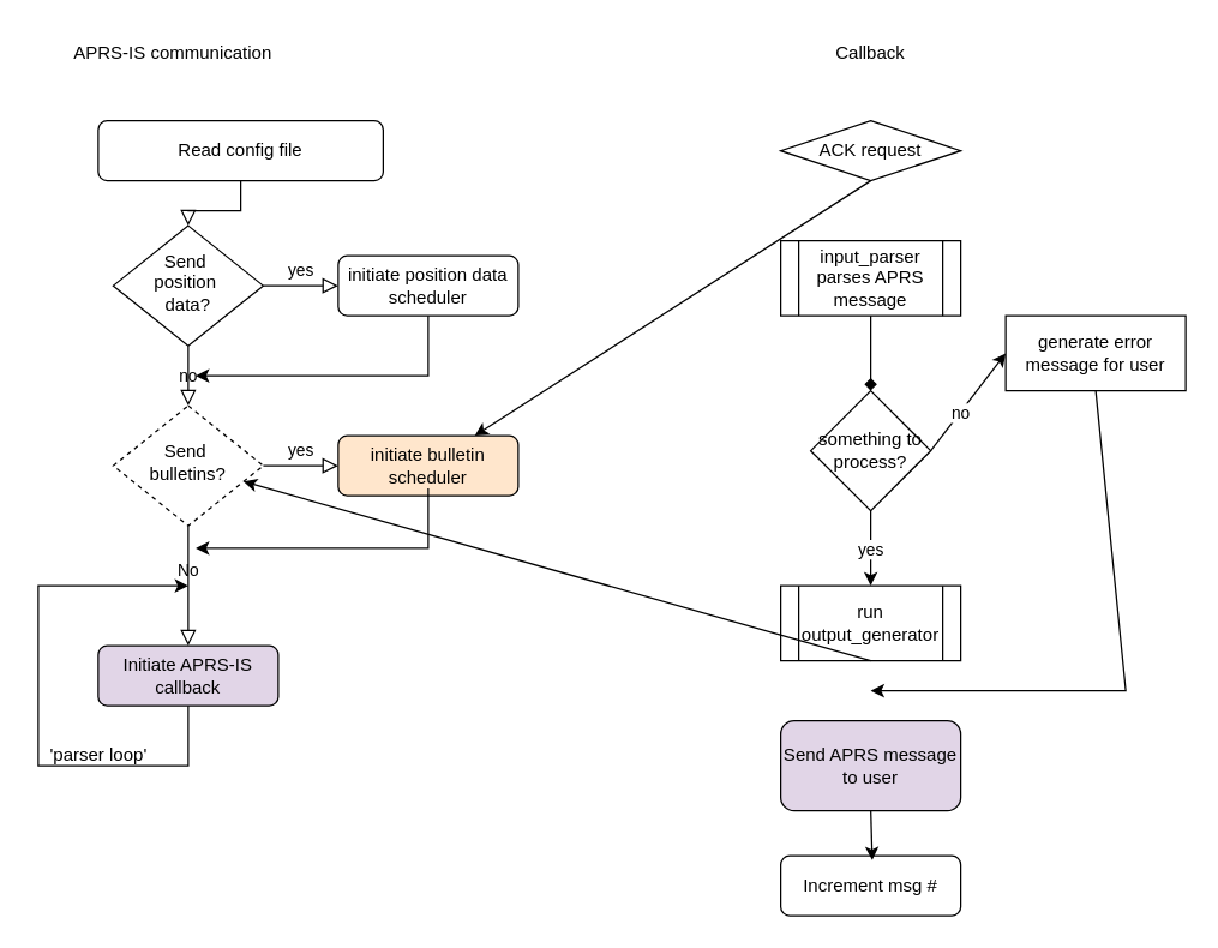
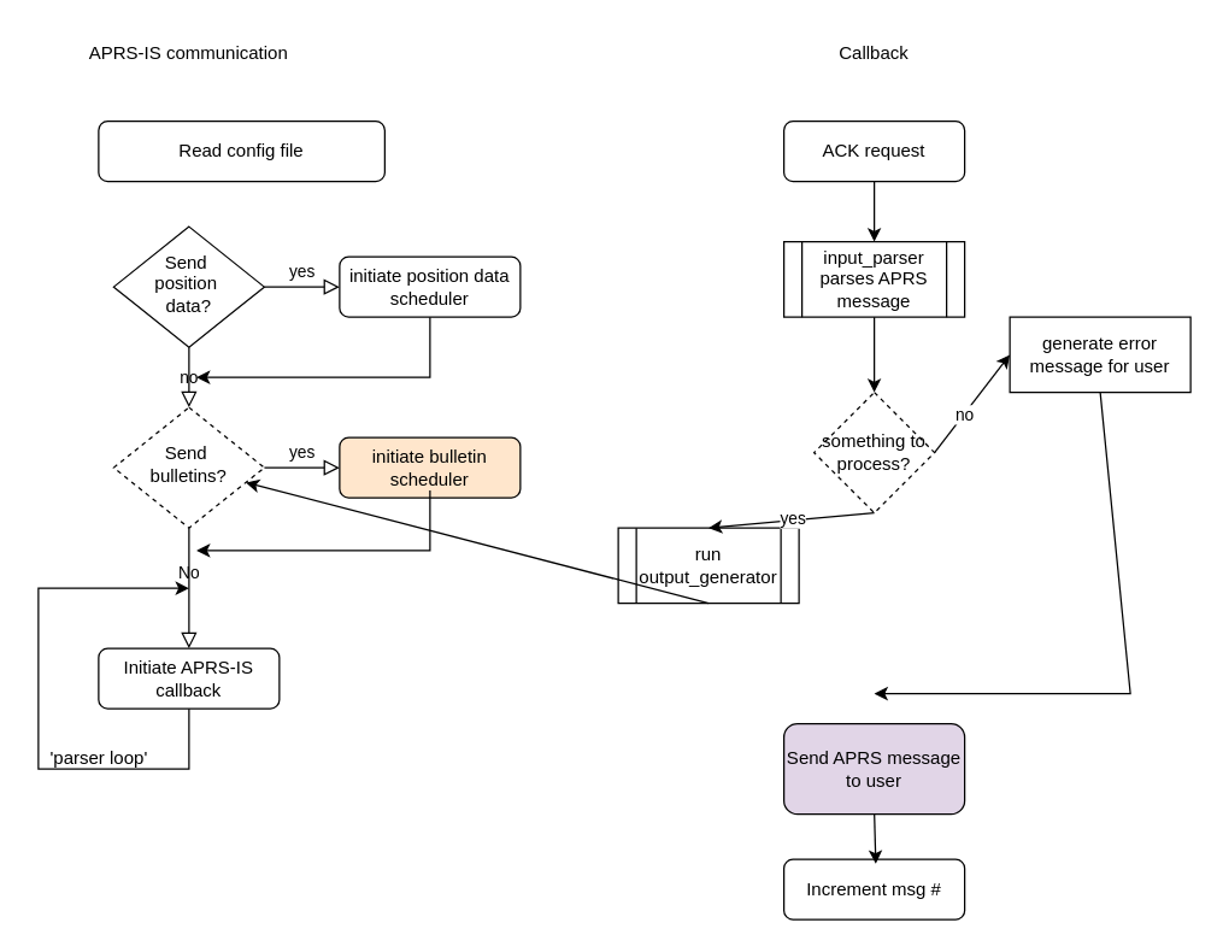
  <mxCell id="0" />
  <mxCell id="1" parent="0" />
- <mxCell id="2" value="" style="rounded=0;html=1;jettySize=auto;orthogonalLoop=1;fontSize=11;endArrow=block;endFill=0;endSize=8;strokeWidth=1;shadow=0;labelBackgroundColor=none;edgeStyle=orthogonalEdgeStyle;" parent="1" source="3" target="6" edge="1"><mxGeometry relative="1" as="geometry" /></mxCell>
  <mxCell id="3" value="Read config file" style="rounded=1;whiteSpace=wrap;html=1;fontSize=12;glass=0;strokeWidth=1;shadow=0;" parent="1" vertex="1"><mxGeometry x="65" y="80" width="190" height="40" as="geometry" /></mxCell>
  <mxCell id="4" value="no" style="rounded=0;html=1;jettySize=auto;orthogonalLoop=1;fontSize=11;endArrow=block;endFill=0;endSize=8;strokeWidth=1;shadow=0;labelBackgroundColor=none;edgeStyle=orthogonalEdgeStyle;" parent="1" source="6" target="10" edge="1"><mxGeometry relative="1" as="geometry"><mxPoint as="offset" /></mxGeometry></mxCell>
  <mxCell id="5" value="yes" style="edgeStyle=orthogonalEdgeStyle;rounded=0;html=1;jettySize=auto;orthogonalLoop=1;fontSize=11;endArrow=block;endFill=0;endSize=8;strokeWidth=1;shadow=0;labelBackgroundColor=none;" parent="1" source="6" target="7" edge="1"><mxGeometry y="10" relative="1" as="geometry"><mxPoint as="offset" /></mxGeometry></mxCell>
  <mxCell id="6" value="Send&amp;nbsp;&lt;div&gt;position&amp;nbsp;&lt;/div&gt;&lt;div&gt;data?&lt;/div&gt;" style="rhombus;whiteSpace=wrap;html=1;shadow=0;fontFamily=Helvetica;fontSize=12;align=center;strokeWidth=1;spacing=6;spacingTop=-4;" parent="1" vertex="1"><mxGeometry x="75" y="150" width="100" height="80" as="geometry" /></mxCell>
  <mxCell id="7" value="initiate position data scheduler" style="rounded=1;whiteSpace=wrap;html=1;fontSize=12;glass=0;strokeWidth=1;shadow=0;" parent="1" vertex="1"><mxGeometry x="225" y="170" width="120" height="40" as="geometry" /></mxCell>
  <mxCell id="8" value="No" style="rounded=0;html=1;jettySize=auto;orthogonalLoop=1;fontSize=11;endArrow=block;endFill=0;endSize=8;strokeWidth=1;shadow=0;labelBackgroundColor=none;edgeStyle=orthogonalEdgeStyle;" parent="1" source="10" target="11" edge="1"><mxGeometry x="-0.25" relative="1" as="geometry"><mxPoint as="offset" /></mxGeometry></mxCell>
  <mxCell id="9" value="yes" style="edgeStyle=orthogonalEdgeStyle;rounded=0;html=1;jettySize=auto;orthogonalLoop=1;fontSize=11;endArrow=block;endFill=0;endSize=8;strokeWidth=1;shadow=0;labelBackgroundColor=none;" parent="1" source="10" target="12" edge="1"><mxGeometry y="10" relative="1" as="geometry"><mxPoint as="offset" /></mxGeometry></mxCell>
  <mxCell id="10" value="Send&amp;nbsp;&lt;div&gt;bulletins?&lt;/div&gt;" style="rhombus;whiteSpace=wrap;html=1;shadow=0;fontFamily=Helvetica;fontSize=12;align=center;strokeWidth=1;spacing=6;spacingTop=-4;dashed=1;" parent="1" vertex="1"><mxGeometry x="75" y="270" width="100" height="80" as="geometry" /></mxCell>
- <mxCell id="11" value="Initiate APRS-IS callback" style="rounded=1;whiteSpace=wrap;html=1;fontSize=12;glass=0;strokeWidth=1;shadow=0;fillColor=#e1d5e7;" parent="1" vertex="1"><mxGeometry x="65" y="430" width="120" height="40" as="geometry" /></mxCell>
+ <mxCell id="11" value="Initiate APRS-IS callback" style="rounded=1;whiteSpace=wrap;html=1;fontSize=12;glass=0;strokeWidth=1;shadow=0;" parent="1" vertex="1"><mxGeometry x="65" y="430" width="120" height="40" as="geometry" /></mxCell>
  <mxCell id="12" value="initiate bulletin&lt;div&gt;scheduler&lt;/div&gt;" style="rounded=1;whiteSpace=wrap;html=1;fontSize=12;glass=0;strokeWidth=1;shadow=0;fillColor=#ffe6cc;" parent="1" vertex="1"><mxGeometry x="225" y="290" width="120" height="40" as="geometry" /></mxCell>
  <mxCell id="13" value="" style="endArrow=classic;html=1;rounded=0;exitX=0.5;exitY=1;exitDx=0;exitDy=0;" parent="1" source="11" edge="1"><mxGeometry width="50" height="50" relative="1" as="geometry"><mxPoint x="295" y="430" as="sourcePoint" /><mxPoint x="125" y="390" as="targetPoint" /><Array as="points"><mxPoint x="125" y="510" /><mxPoint x="25" y="510" /><mxPoint x="25" y="460" /><mxPoint x="25" y="390" /></Array></mxGeometry></mxCell>
  <mxCell id="14" value="'parser loop'" style="text;html=1;align=center;verticalAlign=middle;resizable=0;points=[];autosize=1;strokeColor=none;fillColor=none;" parent="1" vertex="1"><mxGeometry x="20" y="488" width="90" height="30" as="geometry" /></mxCell>
- <mxCell id="15" value="APRS-IS communication" style="text;html=1;align=center;verticalAlign=middle;whiteSpace=wrap;rounded=0;" parent="1" vertex="1"><mxGeometry x="35" y="20" width="160" height="30" as="geometry" /></mxCell>
+ <mxCell id="15" value="APRS-IS communication" style="text;html=1;align=center;verticalAlign=middle;whiteSpace=wrap;rounded=0;" parent="1" vertex="1"><mxGeometry x="45" y="20" width="160" height="30" as="geometry" /></mxCell>
  <mxCell id="16" value="Callback" style="text;html=1;align=center;verticalAlign=middle;whiteSpace=wrap;rounded=0;" parent="1" vertex="1"><mxGeometry x="550" y="20" width="60" height="30" as="geometry" /></mxCell>
- <mxCell id="17" value="ACK request" style="rhombus;whiteSpace=wrap;html=1;" parent="1" vertex="1"><mxGeometry x="520" y="80" width="120" height="40" as="geometry" /></mxCell>
+ <mxCell id="17" value="ACK request" style="rounded=1;whiteSpace=wrap;html=1;" parent="1" vertex="1"><mxGeometry x="520" y="80" width="120" height="40" as="geometry" /></mxCell>
  <mxCell id="18" value="input_parser parses APRS message" style="shape=process;whiteSpace=wrap;html=1;backgroundOutline=1;" parent="1" vertex="1"><mxGeometry x="520" y="160" width="120" height="50" as="geometry" /></mxCell>
- <mxCell id="19" value="something to process?" style="rhombus;whiteSpace=wrap;html=1;" parent="1" vertex="1"><mxGeometry x="540" y="260" width="80" height="80" as="geometry" /></mxCell>
- <mxCell id="20" value="run output_generator" style="shape=process;whiteSpace=wrap;html=1;backgroundOutline=1;" parent="1" vertex="1"><mxGeometry x="520" y="390" width="120" height="50" as="geometry" /></mxCell>
+ <mxCell id="19" value="something to process?" style="rhombus;whiteSpace=wrap;html=1;dashed=1;" parent="1" vertex="1"><mxGeometry x="540" y="260" width="80" height="80" as="geometry" /></mxCell>
+ <mxCell id="20" value="run output_generator" style="shape=process;whiteSpace=wrap;html=1;backgroundOutline=1;" parent="1" vertex="1"><mxGeometry x="410" y="350" width="120" height="50" as="geometry" /></mxCell>
  <mxCell id="21" value="generate error message for user" style="rounded=0;whiteSpace=wrap;html=1;" parent="1" vertex="1"><mxGeometry x="670" y="210" width="120" height="50" as="geometry" /></mxCell>
- <mxCell id="22" value="" style="endArrow=classic;html=1;rounded=0;exitX=0.5;exitY=1;exitDx=0;exitDy=0;" parent="1" source="17" target="12" edge="1"><mxGeometry width="50" height="50" relative="1" as="geometry"><mxPoint x="390" y="430" as="sourcePoint" /><mxPoint x="440" y="380" as="targetPoint" /></mxGeometry></mxCell>
- <mxCell id="23" value="" style="endArrow=diamond;html=1;rounded=0;entryX=0.5;entryY=0;entryDx=0;entryDy=0;exitX=0.5;exitY=1;exitDx=0;exitDy=0;" parent="1" source="18" target="19" edge="1"><mxGeometry width="50" height="50" relative="1" as="geometry"><mxPoint x="390" y="430" as="sourcePoint" /><mxPoint x="440" y="380" as="targetPoint" /></mxGeometry></mxCell>
+ <mxCell id="22" value="" style="endArrow=classic;html=1;rounded=0;exitX=0.5;exitY=1;exitDx=0;exitDy=0;entryX=0.5;entryY=0;entryDx=0;entryDy=0;" parent="1" source="17" target="18" edge="1"><mxGeometry width="50" height="50" relative="1" as="geometry"><mxPoint x="390" y="430" as="sourcePoint" /><mxPoint x="440" y="380" as="targetPoint" /></mxGeometry></mxCell>
+ <mxCell id="23" value="" style="endArrow=classic;html=1;rounded=0;entryX=0.5;entryY=0;entryDx=0;entryDy=0;exitX=0.5;exitY=1;exitDx=0;exitDy=0;" parent="1" source="18" target="19" edge="1"><mxGeometry width="50" height="50" relative="1" as="geometry"><mxPoint x="390" y="430" as="sourcePoint" /><mxPoint x="440" y="380" as="targetPoint" /></mxGeometry></mxCell>
  <mxCell id="24" value="" style="endArrow=classic;html=1;rounded=0;entryX=0;entryY=0.5;entryDx=0;entryDy=0;exitX=1;exitY=0.5;exitDx=0;exitDy=0;" parent="1" source="19" target="21" edge="1"><mxGeometry width="50" height="50" relative="1" as="geometry"><mxPoint x="390" y="430" as="sourcePoint" /><mxPoint x="440" y="380" as="targetPoint" /></mxGeometry></mxCell>
  <mxCell id="25" value="no" style="edgeLabel;html=1;align=center;verticalAlign=middle;resizable=0;points=[];" parent="24" vertex="1" connectable="0"><mxGeometry x="-0.229" relative="1" as="geometry"><mxPoint as="offset" /></mxGeometry></mxCell>
  <mxCell id="26" value="" style="endArrow=classic;html=1;rounded=0;entryX=0.5;entryY=0;entryDx=0;entryDy=0;exitX=0.5;exitY=1;exitDx=0;exitDy=0;" parent="1" source="19" target="20" edge="1"><mxGeometry width="50" height="50" relative="1" as="geometry"><mxPoint x="390" y="430" as="sourcePoint" /><mxPoint x="440" y="380" as="targetPoint" /></mxGeometry></mxCell>
  <mxCell id="27" value="yes" style="edgeLabel;html=1;align=center;verticalAlign=middle;resizable=0;points=[];" parent="26" vertex="1" connectable="0"><mxGeometry y="-1" relative="1" as="geometry"><mxPoint as="offset" /></mxGeometry></mxCell>
  <mxCell id="28" value="" style="endArrow=classic;html=1;rounded=0;exitX=0.5;exitY=1;exitDx=0;exitDy=0;" parent="1" source="20" target="10" edge="1"><mxGeometry width="50" height="50" relative="1" as="geometry"><mxPoint x="390" y="430" as="sourcePoint" /><mxPoint x="440" y="380" as="targetPoint" /></mxGeometry></mxCell>
  <mxCell id="29" value="Send APRS message to user" style="rounded=1;whiteSpace=wrap;html=1;fillColor=#e1d5e7;" parent="1" vertex="1"><mxGeometry x="520" y="480" width="120" height="60" as="geometry" /></mxCell>
  <mxCell id="30" value="" style="endArrow=classic;html=1;rounded=0;exitX=0.5;exitY=1;exitDx=0;exitDy=0;" parent="1" source="21" edge="1"><mxGeometry width="50" height="50" relative="1" as="geometry"><mxPoint x="390" y="430" as="sourcePoint" /><mxPoint x="580" y="460" as="targetPoint" /><Array as="points"><mxPoint x="750" y="460" /></Array></mxGeometry></mxCell>
  <mxCell id="31" value="" style="endArrow=classic;html=1;rounded=0;exitX=0.5;exitY=1;exitDx=0;exitDy=0;" parent="1" edge="1"><mxGeometry width="50" height="50" relative="1" as="geometry"><mxPoint x="285" y="210" as="sourcePoint" /><mxPoint x="130" y="250" as="targetPoint" /><Array as="points"><mxPoint x="285" y="250" /></Array></mxGeometry></mxCell>
  <mxCell id="32" value="" style="endArrow=classic;html=1;rounded=0;exitX=0.5;exitY=1;exitDx=0;exitDy=0;" parent="1" edge="1"><mxGeometry width="50" height="50" relative="1" as="geometry"><mxPoint x="285" y="325" as="sourcePoint" /><mxPoint x="130" y="365" as="targetPoint" /><Array as="points"><mxPoint x="285" y="365" /></Array></mxGeometry></mxCell>
  <mxCell id="33" value="Increment msg #" style="rounded=1;whiteSpace=wrap;html=1;" vertex="1" parent="1"><mxGeometry x="520" y="570" width="120" height="40" as="geometry" /></mxCell>
  <mxCell id="34" value="" style="endArrow=classic;html=1;rounded=0;entryX=0.45;entryY=0.075;entryDx=0;entryDy=0;exitX=0.442;exitY=1;exitDx=0;exitDy=0;exitPerimeter=0;entryPerimeter=0;" edge="1" parent="1"><mxGeometry width="50" height="50" relative="1" as="geometry"><mxPoint x="580.04" y="540" as="sourcePoint" /><mxPoint x="581" y="573" as="targetPoint" /></mxGeometry></mxCell>
